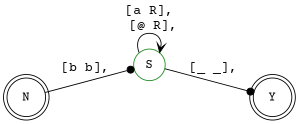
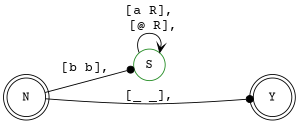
  digraph {
    fontname="Courier Prime"
    rankdir=LR
    node [color=black fontname="Courier Prime" shape=doublecircle]
    edge [arrowhead=dot fontname="Courier Prime" fontsize=15]
    n1 [label=N]
    n2 [color=forestgreen label=S shape=circle]
    n3 [label=Y]
    n1 -> n2 [label="[b b],"]
    n2 -> n2 [arrowhead=vee label="[a R],\n [@ R],"]
-   n2 -> n3 [label="[_ _],"]
+   n1 -> n3 [label="[_ _],"]
  }
